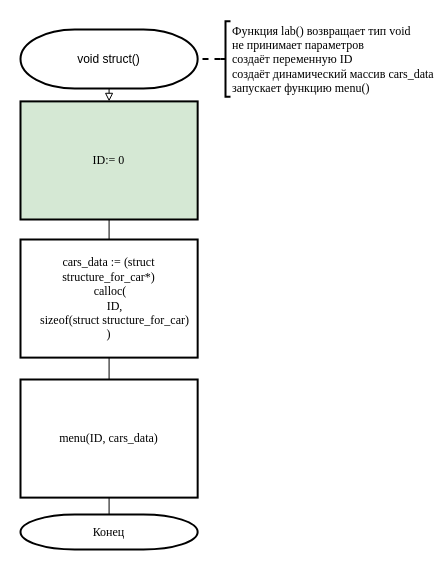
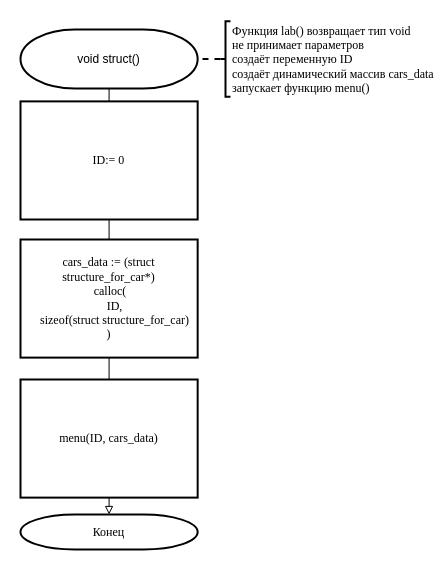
  <mxCell id="0" />
  <mxCell id="1" parent="0" />
- <mxCell id="2" style="edgeStyle=orthogonalEdgeStyle;rounded=0;orthogonalLoop=1;jettySize=auto;html=1;exitX=0.5;exitY=1;exitDx=0;exitDy=0;exitPerimeter=0;entryX=0.5;entryY=0;entryDx=0;entryDy=0;endArrow=block;endFill=0;strokeWidth=1;fontFamily=Times New Roman;" parent="1" source="3" target="5" edge="1"><mxGeometry relative="1" as="geometry" /></mxCell>
+ <mxCell id="2" style="edgeStyle=orthogonalEdgeStyle;rounded=0;orthogonalLoop=1;jettySize=auto;html=1;exitX=0.5;exitY=1;exitDx=0;exitDy=0;exitPerimeter=0;entryX=0.5;entryY=0;entryDx=0;entryDy=0;endArrow=none;endFill=0;strokeWidth=1;fontFamily=Times New Roman;" parent="1" source="3" target="5" edge="1"><mxGeometry relative="1" as="geometry" /></mxCell>
  <mxCell id="3" value="&lt;font style=&quot;font-size: 12px&quot;&gt;void struct()&lt;/font&gt;" style="strokeWidth=2;html=1;shape=mxgraph.flowchart.terminator;whiteSpace=wrap;" parent="1" vertex="1"><mxGeometry x="20" y="29" width="177.165" height="59.055" as="geometry" /></mxCell>
  <mxCell id="4" style="edgeStyle=orthogonalEdgeStyle;rounded=0;orthogonalLoop=1;jettySize=auto;html=1;exitX=0.5;exitY=1;exitDx=0;exitDy=0;entryX=0.5;entryY=0;entryDx=0;entryDy=0;endArrow=none;endFill=0;" edge="1" parent="1" source="5" target="7"><mxGeometry relative="1" as="geometry" /></mxCell>
- <mxCell id="5" value="&lt;font face=&quot;Times New Roman&quot; style=&quot;font-size: 12px&quot;&gt;ID:= 0&lt;/font&gt;" style="rounded=0;whiteSpace=wrap;html=1;absoluteArcSize=1;arcSize=14;strokeWidth=2;fillColor=#d5e8d4;" parent="1" vertex="1"><mxGeometry x="20" y="100.89" width="177.165" height="118.11" as="geometry" /></mxCell>
+ <mxCell id="5" value="&lt;font face=&quot;Times New Roman&quot; style=&quot;font-size: 12px&quot;&gt;ID:= 0&lt;/font&gt;" style="rounded=0;whiteSpace=wrap;html=1;absoluteArcSize=1;arcSize=14;strokeWidth=2;" parent="1" vertex="1"><mxGeometry x="20" y="100.89" width="177.165" height="118.11" as="geometry" /></mxCell>
  <mxCell id="6" style="edgeStyle=orthogonalEdgeStyle;rounded=0;orthogonalLoop=1;jettySize=auto;html=1;exitX=0.5;exitY=1;exitDx=0;exitDy=0;entryX=0.5;entryY=0;entryDx=0;entryDy=0;endArrow=none;endFill=0;strokeWidth=1;fontFamily=Times New Roman;" parent="1" source="7" target="9" edge="1"><mxGeometry relative="1" as="geometry" /></mxCell>
  <mxCell id="7" value="&lt;font face=&quot;Times New Roman&quot; style=&quot;font-size: 12px&quot;&gt;cars_data := (struct structure_for_car*)&lt;br&gt;&lt;div&gt;&lt;span&gt;&amp;nbsp;calloc(&lt;/span&gt;&lt;/div&gt;&lt;div&gt;&lt;span&gt;&amp;nbsp; &amp;nbsp; ID,&lt;/span&gt;&lt;/div&gt;&lt;div&gt;&lt;span&gt;&amp;nbsp; &amp;nbsp; sizeof(struct structure_for_car)&lt;/span&gt;&lt;/div&gt;&lt;div&gt;&lt;span&gt;)&lt;/span&gt;&lt;/div&gt;&lt;/font&gt;" style="rounded=0;whiteSpace=wrap;html=1;absoluteArcSize=1;arcSize=14;strokeWidth=2;" parent="1" vertex="1"><mxGeometry x="20" y="239" width="177.165" height="118.11" as="geometry" /></mxCell>
- <mxCell id="8" style="edgeStyle=orthogonalEdgeStyle;rounded=0;orthogonalLoop=1;jettySize=auto;html=1;exitX=0.5;exitY=1;exitDx=0;exitDy=0;entryX=0.5;entryY=0;entryDx=0;entryDy=0;entryPerimeter=0;endArrow=none;endFill=0;strokeWidth=1;fontFamily=Times New Roman;" parent="1" source="9" target="10" edge="1"><mxGeometry relative="1" as="geometry" /></mxCell>
+ <mxCell id="8" style="edgeStyle=orthogonalEdgeStyle;rounded=0;orthogonalLoop=1;jettySize=auto;html=1;exitX=0.5;exitY=1;exitDx=0;exitDy=0;entryX=0.5;entryY=0;entryDx=0;entryDy=0;entryPerimeter=0;endArrow=block;endFill=0;strokeWidth=1;fontFamily=Times New Roman;" parent="1" source="9" target="10" edge="1"><mxGeometry relative="1" as="geometry" /></mxCell>
  <mxCell id="9" value="&lt;font face=&quot;Times New Roman&quot; style=&quot;font-size: 12px&quot;&gt;menu(ID, cars_data)&lt;/font&gt;" style="rounded=0;whiteSpace=wrap;html=1;absoluteArcSize=1;arcSize=14;strokeWidth=2;" parent="1" vertex="1"><mxGeometry x="20" y="379" width="177.165" height="118.11" as="geometry" /></mxCell>
  <mxCell id="10" value="&lt;font style=&quot;font-size: 12px&quot;&gt;Конец&lt;/font&gt;" style="strokeWidth=2;html=1;shape=mxgraph.flowchart.terminator;whiteSpace=wrap;fontFamily=Times New Roman;" parent="1" vertex="1"><mxGeometry x="20" y="514" width="177.165" height="35" as="geometry" /></mxCell>
  <mxCell id="11" style="edgeStyle=none;rounded=0;orthogonalLoop=1;jettySize=auto;html=1;exitX=0;exitY=0.5;exitDx=0;exitDy=0;exitPerimeter=0;entryX=1;entryY=0.5;entryDx=0;entryDy=0;entryPerimeter=0;fontFamily=Times New Roman;dashed=1;endArrow=none;endFill=0;strokeWidth=2;" parent="1" source="12" target="3" edge="1"><mxGeometry relative="1" as="geometry" /></mxCell>
  <mxCell id="12" value="&lt;font style=&quot;font-size: 12px&quot;&gt;Функция lab() возвращает тип void&lt;br&gt;не принимает параметров&lt;br&gt;создаёт переменную ID&lt;br&gt;создаёт динамический массив cars_data&lt;br&gt;запускает функцию menu()&lt;/font&gt;" style="strokeWidth=2;html=1;shape=mxgraph.flowchart.annotation_2;align=left;labelPosition=right;pointerEvents=1;rounded=0;fontFamily=Times New Roman;" parent="1" vertex="1"><mxGeometry x="220" y="20.75" width="10" height="75.55" as="geometry" /></mxCell>
